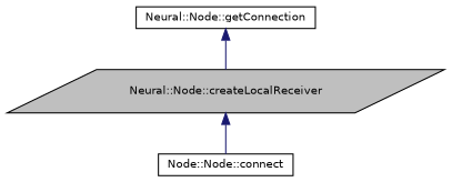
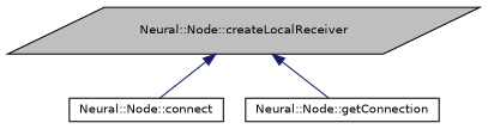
  digraph {
    rankdir=TB
    node [color=black fillcolor=white fontname=Helvetica fontsize=10 shape=box style=filled]
    edge [color=midnightblue dir=back fontname=Helvetica fontsize=10 labelfontname=Helvetica labelfontsize=10 style=solid]
    n1 [fillcolor=grey75 fontcolor=black height=0.2 label="Neural::Node::createLocalReceiver" shape=parallelogram width=0.4]
-   n2 [height=0.2 label="Node::Node::connect" width=0.4]
+   n2 [height=0.2 label="Neural::Node::connect" width=0.4]
    n3 [height=0.2 label="Neural::Node::getConnection" width=0.4]
    n1 -> n2
-   n3 -> n1
+   n1 -> n3
  }
